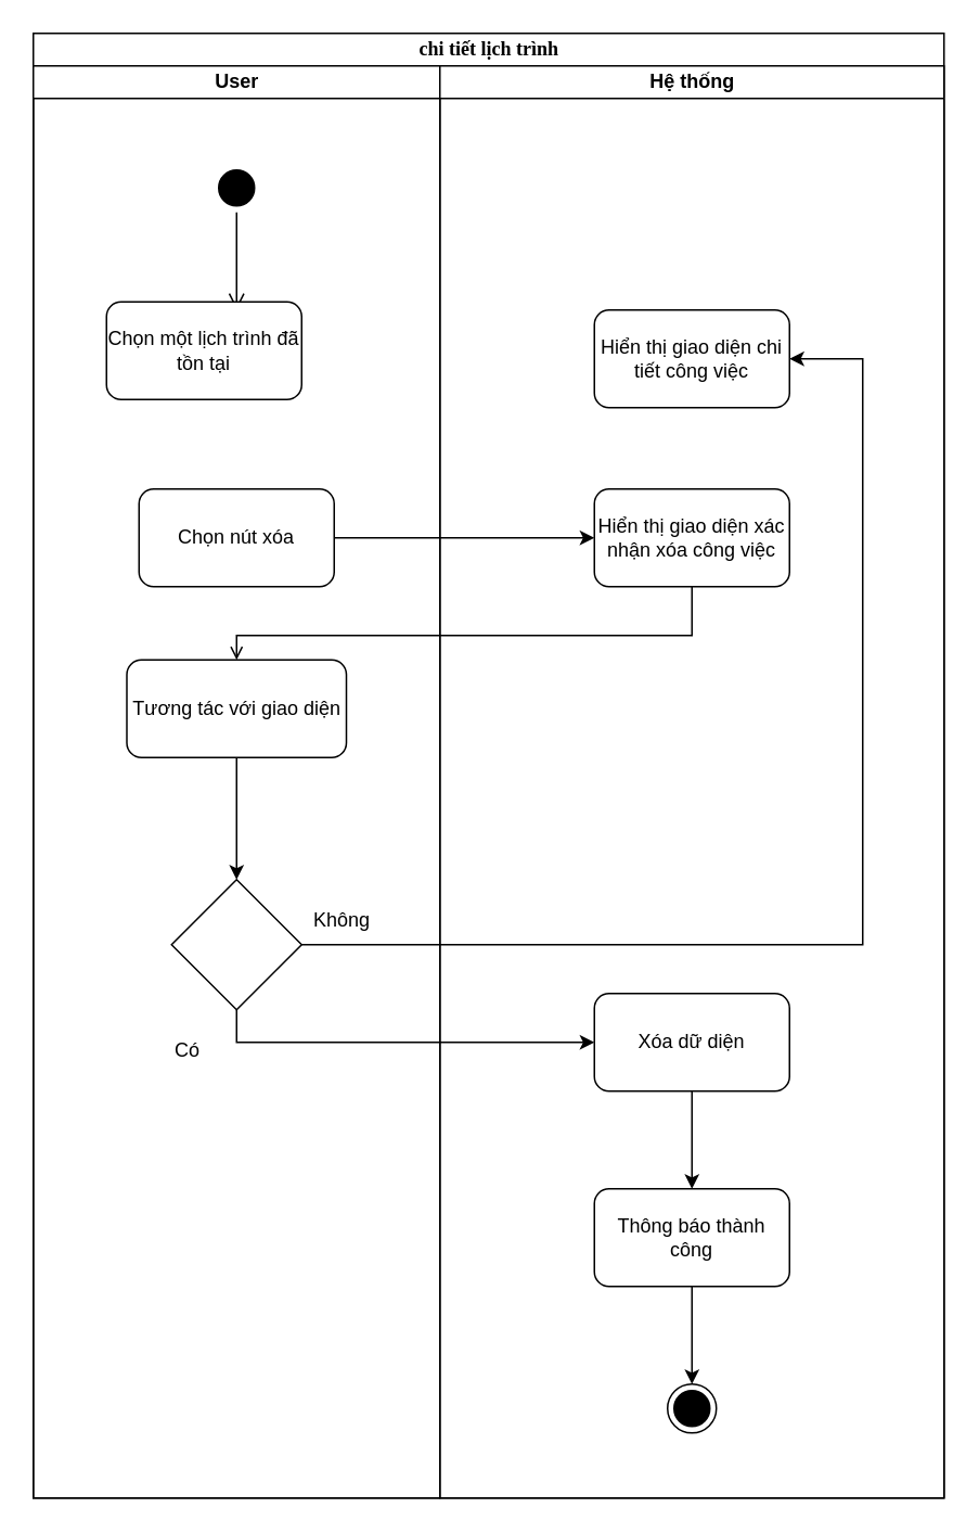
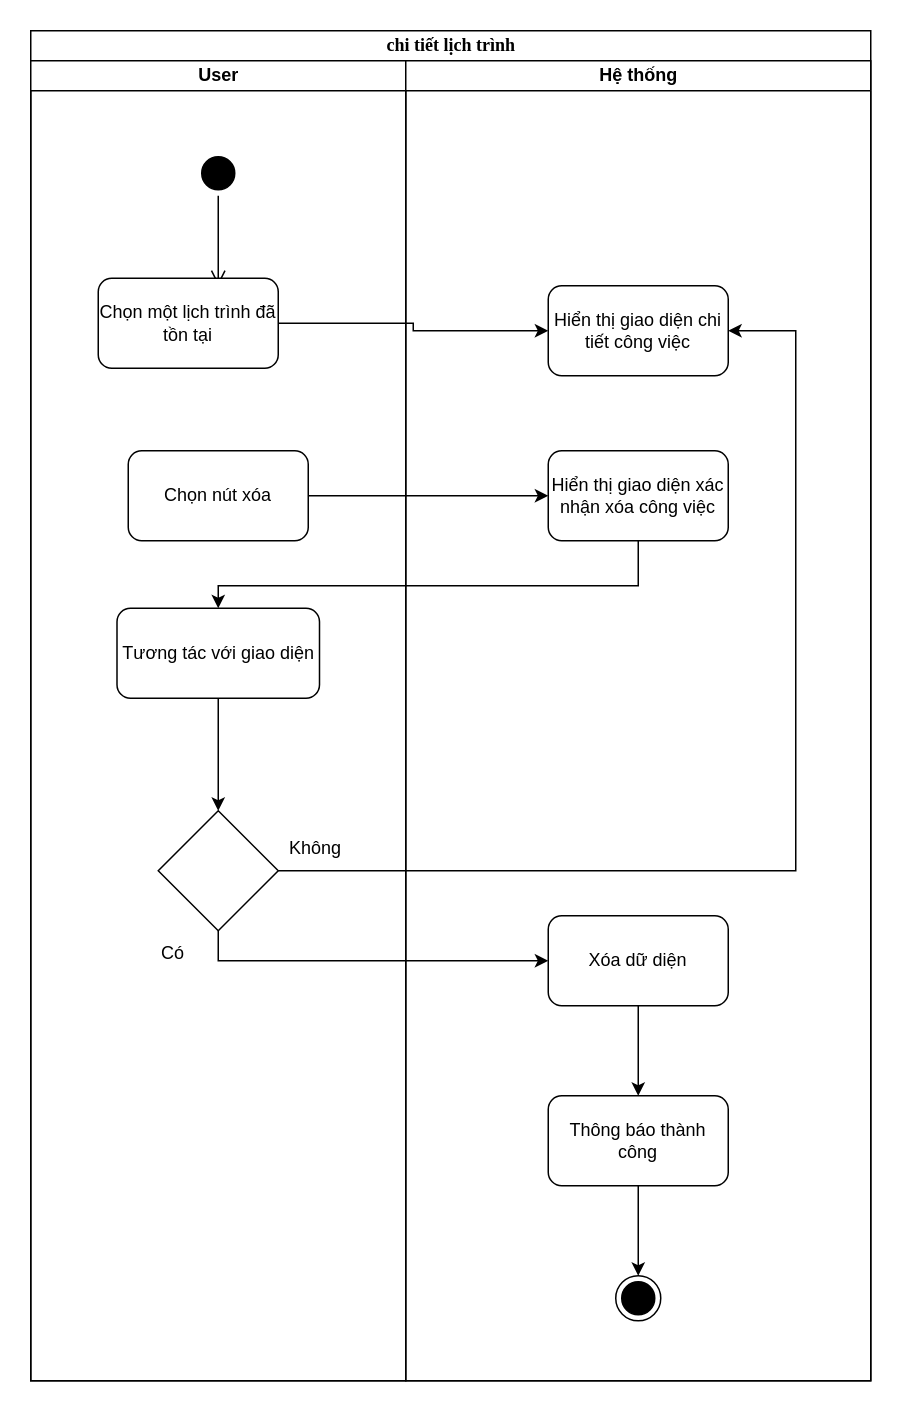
  <mxCell id="0" />
  <mxCell id="1" parent="0" />
  <mxCell id="2" value="chi tiết lịch trình" style="swimlane;html=1;childLayout=stackLayout;startSize=20;rounded=0;shadow=0;comic=0;labelBackgroundColor=none;strokeWidth=1;fontFamily=Verdana;fontSize=12;align=center;" parent="1" vertex="1"><mxGeometry x="20" y="20" width="560" height="900" as="geometry" /></mxCell>
  <mxCell id="3" value="User" style="swimlane;html=1;startSize=20;" parent="2" vertex="1"><mxGeometry y="20" width="250" height="880" as="geometry" /></mxCell>
  <mxCell id="4" value="" style="ellipse;html=1;shape=startState;fillColor=#000000;strokeColor=#000000;" vertex="1" parent="3"><mxGeometry x="110" y="60" width="30" height="30" as="geometry" /></mxCell>
  <mxCell id="5" value="" style="edgeStyle=orthogonalEdgeStyle;html=1;verticalAlign=bottom;endArrow=open;endSize=8;strokeColor=#000000;rounded=0;" edge="1" source="4" parent="3"><mxGeometry relative="1" as="geometry"><mxPoint x="125" y="150" as="targetPoint" /></mxGeometry></mxCell>
  <mxCell id="6" value="Chọn một lịch trình đã tồn tại" style="rounded=1;whiteSpace=wrap;html=1;strokeColor=#000000;" vertex="1" parent="3"><mxGeometry x="45" y="145" width="120" height="60" as="geometry" /></mxCell>
  <mxCell id="7" value="Chọn nút xóa" style="rounded=1;whiteSpace=wrap;html=1;strokeColor=#000000;" vertex="1" parent="3"><mxGeometry x="65" y="260" width="120" height="60" as="geometry" /></mxCell>
  <mxCell id="8" style="edgeStyle=orthogonalEdgeStyle;rounded=0;orthogonalLoop=1;jettySize=auto;html=1;entryX=0.5;entryY=0;entryDx=0;entryDy=0;strokeColor=#000000;" edge="1" parent="3" source="9" target="10"><mxGeometry relative="1" as="geometry" /></mxCell>
  <mxCell id="9" value="Tương tác với giao diện" style="rounded=1;whiteSpace=wrap;html=1;strokeColor=#000000;" vertex="1" parent="3"><mxGeometry x="57.5" y="365" width="135" height="60" as="geometry" /></mxCell>
  <mxCell id="10" value="" style="rhombus;whiteSpace=wrap;html=1;strokeColor=#000000;" vertex="1" parent="3"><mxGeometry x="85" y="500" width="80" height="80" as="geometry" /></mxCell>
  <mxCell id="11" value="Không" style="text;html=1;strokeColor=none;fillColor=none;align=center;verticalAlign=middle;whiteSpace=wrap;rounded=0;" vertex="1" parent="3"><mxGeometry x="160" y="510" width="60" height="30" as="geometry" /></mxCell>
- <mxCell id="12" value="Có" style="text;html=1;strokeColor=none;fillColor=none;align=center;verticalAlign=middle;whiteSpace=wrap;rounded=0;" vertex="1" parent="3"><mxGeometry x="65" y="590" width="60" height="30" as="geometry" /></mxCell>
+ <mxCell id="12" value="Có" style="text;html=1;strokeColor=none;fillColor=none;align=center;verticalAlign=middle;whiteSpace=wrap;rounded=0;" vertex="1" parent="3"><mxGeometry x="65" y="580" width="60" height="30" as="geometry" /></mxCell>
  <mxCell id="13" value="Hệ thống" style="swimlane;html=1;startSize=20;" parent="2" vertex="1"><mxGeometry x="250" y="20" width="310" height="880" as="geometry" /></mxCell>
  <mxCell id="14" value="Hiển thị giao diện chi tiết công việc" style="rounded=1;whiteSpace=wrap;html=1;strokeColor=#000000;" vertex="1" parent="13"><mxGeometry x="95" y="150" width="120" height="60" as="geometry" /></mxCell>
  <mxCell id="15" value="Hiển thị giao diện xác nhận xóa công việc" style="rounded=1;whiteSpace=wrap;html=1;strokeColor=#000000;" vertex="1" parent="13"><mxGeometry x="95" y="260" width="120" height="60" as="geometry" /></mxCell>
  <mxCell id="16" style="edgeStyle=orthogonalEdgeStyle;rounded=0;orthogonalLoop=1;jettySize=auto;html=1;entryX=0.5;entryY=0;entryDx=0;entryDy=0;strokeColor=#000000;" edge="1" parent="13" source="17" target="19"><mxGeometry relative="1" as="geometry" /></mxCell>
  <mxCell id="17" value="Xóa dữ diện" style="rounded=1;whiteSpace=wrap;html=1;strokeColor=#000000;" vertex="1" parent="13"><mxGeometry x="95" y="570" width="120" height="60" as="geometry" /></mxCell>
  <mxCell id="18" style="edgeStyle=orthogonalEdgeStyle;rounded=0;orthogonalLoop=1;jettySize=auto;html=1;entryX=0.5;entryY=0;entryDx=0;entryDy=0;strokeColor=#000000;" edge="1" parent="13" source="19" target="20"><mxGeometry relative="1" as="geometry" /></mxCell>
  <mxCell id="19" value="Thông báo thành công" style="rounded=1;whiteSpace=wrap;html=1;strokeColor=#000000;" vertex="1" parent="13"><mxGeometry x="95" y="690" width="120" height="60" as="geometry" /></mxCell>
  <mxCell id="20" value="" style="ellipse;html=1;shape=endState;fillColor=#000000;strokeColor=#000000;" vertex="1" parent="13"><mxGeometry x="140" y="810" width="30" height="30" as="geometry" /></mxCell>
+ <mxCell id="21" style="edgeStyle=orthogonalEdgeStyle;rounded=0;orthogonalLoop=1;jettySize=auto;html=1;strokeColor=#000000;" edge="1" parent="2" source="6" target="14"><mxGeometry relative="1" as="geometry" /></mxCell>
  <mxCell id="22" style="edgeStyle=orthogonalEdgeStyle;rounded=0;orthogonalLoop=1;jettySize=auto;html=1;entryX=0;entryY=0.5;entryDx=0;entryDy=0;strokeColor=#000000;" edge="1" parent="2" source="7" target="15"><mxGeometry relative="1" as="geometry" /></mxCell>
- <mxCell id="23" style="edgeStyle=orthogonalEdgeStyle;rounded=0;orthogonalLoop=1;jettySize=auto;html=1;strokeColor=#000000;endArrow=open;" edge="1" parent="2" source="15" target="9"><mxGeometry relative="1" as="geometry"><Array as="points"><mxPoint x="405" y="370" /><mxPoint x="125" y="370" /></Array></mxGeometry></mxCell>
+ <mxCell id="23" style="edgeStyle=orthogonalEdgeStyle;rounded=0;orthogonalLoop=1;jettySize=auto;html=1;strokeColor=#000000;" edge="1" parent="2" source="15" target="9"><mxGeometry relative="1" as="geometry"><Array as="points"><mxPoint x="405" y="370" /><mxPoint x="125" y="370" /></Array></mxGeometry></mxCell>
  <mxCell id="24" style="edgeStyle=orthogonalEdgeStyle;rounded=0;orthogonalLoop=1;jettySize=auto;html=1;entryX=1;entryY=0.5;entryDx=0;entryDy=0;strokeColor=#000000;" edge="1" parent="2" source="10" target="14"><mxGeometry relative="1" as="geometry"><Array as="points"><mxPoint x="510" y="560" /><mxPoint x="510" y="200" /></Array></mxGeometry></mxCell>
  <mxCell id="25" style="edgeStyle=orthogonalEdgeStyle;rounded=0;orthogonalLoop=1;jettySize=auto;html=1;entryX=0;entryY=0.5;entryDx=0;entryDy=0;strokeColor=#000000;" edge="1" parent="2" source="10" target="17"><mxGeometry relative="1" as="geometry"><Array as="points"><mxPoint x="125" y="620" /></Array></mxGeometry></mxCell>
